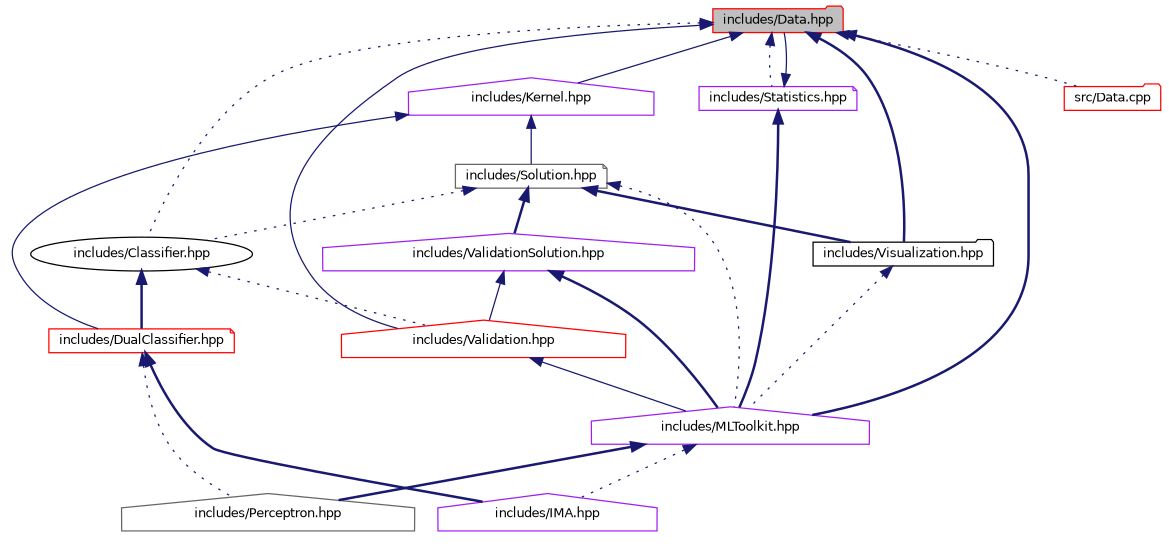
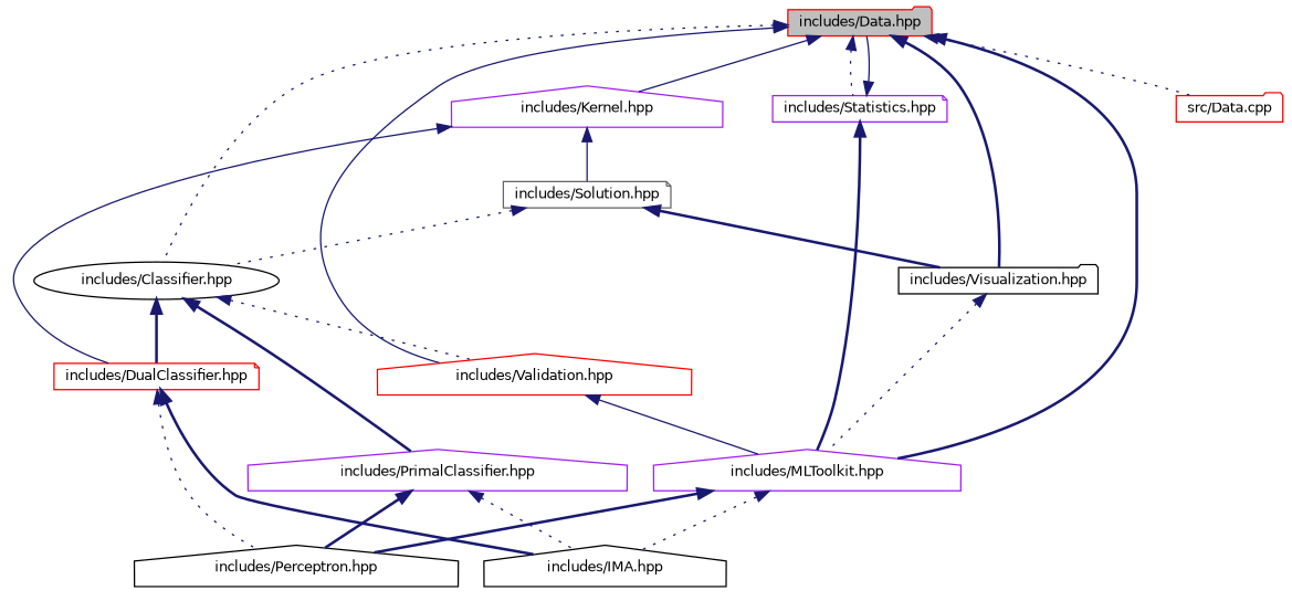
  digraph {
    node [color=purple fillcolor=white fontname=Helvetica fontsize=10 shape=house style=filled]
    edge [color=midnightblue dir=back fontname=Helvetica fontsize=10 labelfontname=Helvetica labelfontsize=10 style=bold]
    n1 [color=red fillcolor=grey75 fontcolor=black height=0.2 label="includes/Data.hpp" shape=folder width=0.4]
    n2 [height=0.2 label="includes/Kernel.hpp" width=0.4]
    n3 [color=black height=0.2 label="includes/Classifier.hpp" shape=ellipse width=0.4]
    n4 [color=red height=0.2 label="includes/Validation.hpp" width=0.4]
    n5 [height=0.2 label="includes/MLToolkit.hpp" width=0.4]
    n6 [color=black height=0.2 label="includes/Visualization.hpp" shape=folder width=0.4]
    n7 [height=0.2 label="includes/Statistics.hpp" shape=note width=0.4]
    n8 [color=red height=0.2 label="src/Data.cpp" shape=folder width=0.4]
    n9 [color=gray40 height=0.2 label="includes/Solution.hpp" shape=note width=0.4]
    n10 [color=red height=0.2 label="includes/DualClassifier.hpp" shape=note width=0.4]
-   n12 [height=0.2 label="includes/IMA.hpp" width=0.4]
-   n13 [color=gray40 height=0.2 label="includes/Perceptron.hpp" width=0.4]
-   n14 [height=0.2 label="includes/ValidationSolution.hpp" width=0.4]
+   n11 [height=0.2 label="includes/PrimalClassifier.hpp" width=0.4]
+   n12 [color=black height=0.2 label="includes/IMA.hpp" width=0.4]
+   n13 [color=black height=0.2 label="includes/Perceptron.hpp" width=0.4]
    n1 -> n2 [style=solid]
    n1 -> n3 [style=dotted]
    n1 -> n4 [style=solid]
    n1 -> n5
    n1 -> n6
    n1 -> n7 [style=dotted]
    n1 -> n8 [style=dotted]
    n2 -> n9 [style=solid]
    n2 -> n10 [style=solid]
    n3 -> n4 [style=dotted]
    n3 -> n10
+   n3 -> n11
    n4 -> n5 [style=solid]
    n5 -> n12 [style=dotted]
    n5 -> n13
    n6 -> n5 [style=dotted]
    n7 -> n1 [style=solid]
    n7 -> n5
    n9 -> n3 [style=dotted]
-   n9 -> n5 [style=dotted]
    n9 -> n6
-   n9 -> n14
    n10 -> n12
    n10 -> n13 [style=dotted]
-   n14 -> n4 [style=solid]
-   n14 -> n5
+   n11 -> n12 [style=dotted]
+   n11 -> n13
  }
